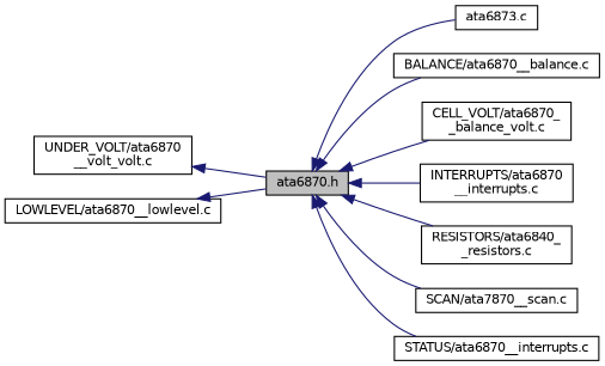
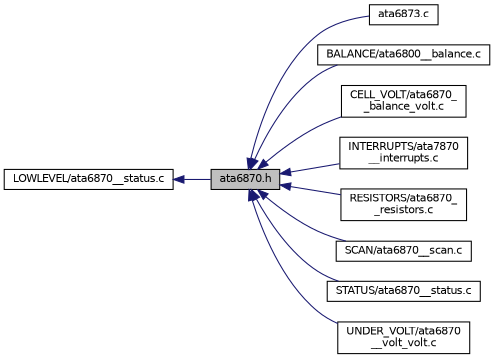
  digraph {
    rankdir=LR
    node [color=black fillcolor=white fontname=Helvetica fontsize=10 shape=record style=filled]
    edge [color=midnightblue dir=back fontname=Helvetica fontsize=10 labelfontname=Helvetica labelfontsize=10 style=solid]
    n1 [fillcolor=grey75 fontcolor=black height=0.2 label="ata6870.h" width=0.4]
    n2 [height=0.2 label="ata6873.c" width=0.4]
-   n3 [height=0.2 label="BALANCE/ata6870__balance.c" width=0.4]
+   n3 [height=0.2 label="BALANCE/ata6800__balance.c" width=0.4]
    n4 [height=0.2 label="CELL_VOLT/ata6870_\l_balance_volt.c" width=0.4]
-   n5 [height=0.2 label="INTERRUPTS/ata6870\l__interrupts.c" width=0.4]
-   n6 [height=0.2 label="RESISTORS/ata6840_\l_resistors.c" width=0.4]
-   n7 [height=0.2 label="SCAN/ata7870__scan.c" width=0.4]
-   n8 [height=0.2 label="STATUS/ata6870__interrupts.c" width=0.4]
+   n5 [height=0.2 label="INTERRUPTS/ata7870\l__interrupts.c" width=0.4]
+   n6 [height=0.2 label="RESISTORS/ata6870_\l_resistors.c" width=0.4]
+   n7 [height=0.2 label="SCAN/ata6870__scan.c" width=0.4]
+   n8 [height=0.2 label="STATUS/ata6870__status.c" width=0.4]
    n9 [height=0.2 label="UNDER_VOLT/ata6870\l__volt_volt.c" width=0.4]
-   n10 [height=0.2 label="LOWLEVEL/ata6870__lowlevel.c" width=0.4]
+   n10 [height=0.2 label="LOWLEVEL/ata6870__status.c" width=0.4]
    n1 -> n2
    n1 -> n3
    n1 -> n4
    n1 -> n5
    n1 -> n6
    n1 -> n7
    n1 -> n8
-   n9 -> n1
+   n1 -> n9
    n10 -> n1
  }
